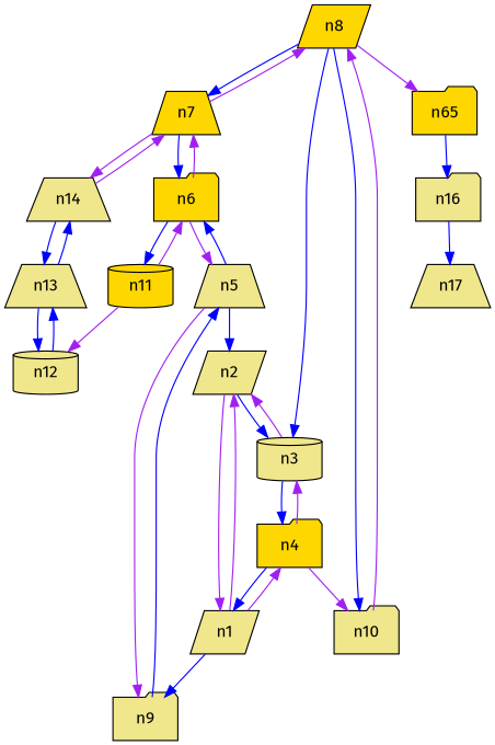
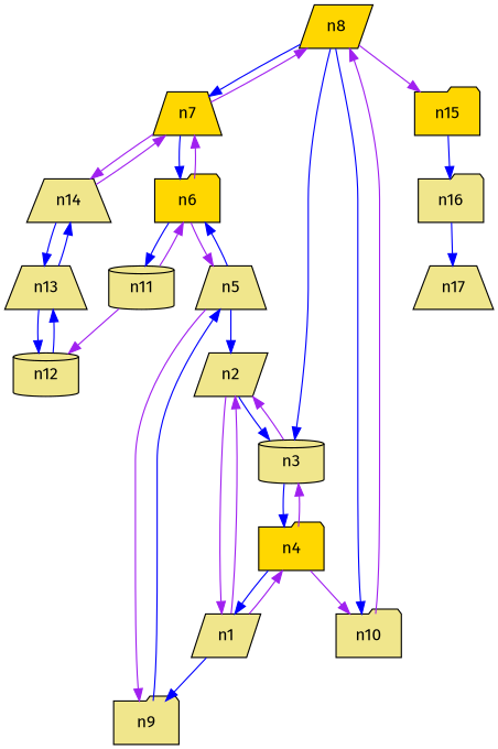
  digraph {
    fontname="Fira Sans"
    node [fillcolor=khaki fontname="Fira Sans" shape=folder style=filled x=50.0 y=450.0]
    edge [color=blue dist=1.0 fontname="Fira Sans"]
    n1 [label=n16]
    n2 [label=n17 shape=trapezium y=550.0]
    n3 [fillcolor=gold label=n7 shape=trapezium x=300.0 y=350.0]
    n4 [fillcolor=gold label=n8 shape=parallelogram x=200.0 y=350.0]
    n5 [fillcolor=gold label=n6 x=350.0 y=250.0]
    n6 [label=n14 shape=trapezium x=350.0]
    n7 [label=n3 shape=cylinder x=150.0 y=250.0]
    n8 [label=n10 x=100.0 y=300.0]
-   n9 [fillcolor=gold label=n65 x=150.0]
-   n10 [fillcolor=gold label=n11 shape=cylinder x=450.0 y=250.0]
+   n9 [fillcolor=gold label=n15 x=150.0]
+   n10 [label=n11 shape=cylinder x=450.0 y=250.0]
    n11 [label=n5 shape=trapezium x=300.0 y=150.0]
    n12 [label=n13 shape=trapezium x=450.0]
    n13 [label=n1 shape=parallelogram x=100.0 y=100.0]
    n14 [fillcolor=gold label=n4 y=200.0]
    n15 [label=n9 x=200.0 y=100.0]
    n16 [label=n2 shape=parallelogram x=200.0 y=150.0]
    n17 [label=n12 shape=cylinder x=500.0 y=350.0]
    n1 -> n2
    n3 -> n4 [color=purple]
    n3 -> n5
    n3 -> n6 [color=purple]
    n4 -> n3
    n4 -> n7
    n4 -> n8
    n4 -> n9 [color=purple]
    n5 -> n3 [color=purple]
    n5 -> n10
    n5 -> n11 [color=purple]
    n6 -> n3 [color=purple]
    n6 -> n12
    n7 -> n14
    n7 -> n16 [color=purple]
    n8 -> n4 [color=purple]
    n9 -> n1
    n10 -> n5 [color=purple]
    n10 -> n17 [color=purple]
    n11 -> n5
    n11 -> n15 [color=purple]
    n11 -> n16
    n12 -> n6
    n12 -> n17
    n13 -> n14 [color=purple]
    n13 -> n15
    n13 -> n16 [color=purple]
    n14 -> n7 [color=purple]
    n14 -> n8 [color=purple]
    n14 -> n13
    n15 -> n11
    n16 -> n7
    n16 -> n13 [color=purple]
    n17 -> n12
  }
